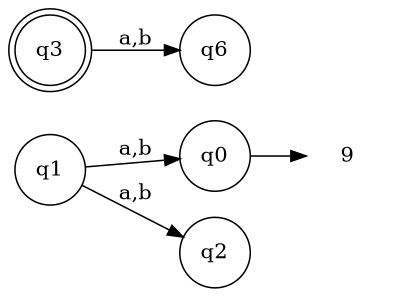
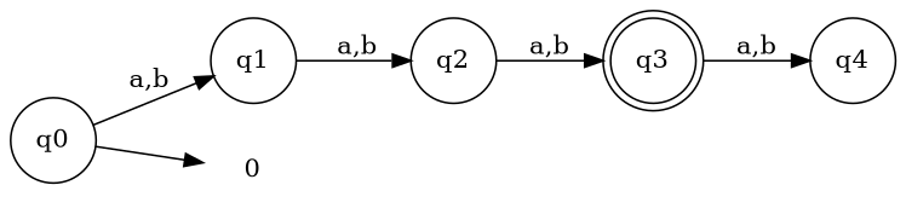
  digraph {
    rankdir=LR
    node [shape=circle]
    q0
    q1
-   0 [shape=none label=9]
+   0 [shape=none]
    q2
    q3 [shape=doublecircle]
-   q4 [label=q6]
-   q1 -> q0 [label="a,b"]
+   q4
+   q0 -> q1 [label="a,b"]
    q0 -> 0
    q1 -> q2 [label="a,b"]
+   q2 -> q3 [label="a,b"]
    q3 -> q4 [label="a,b"]
  }
